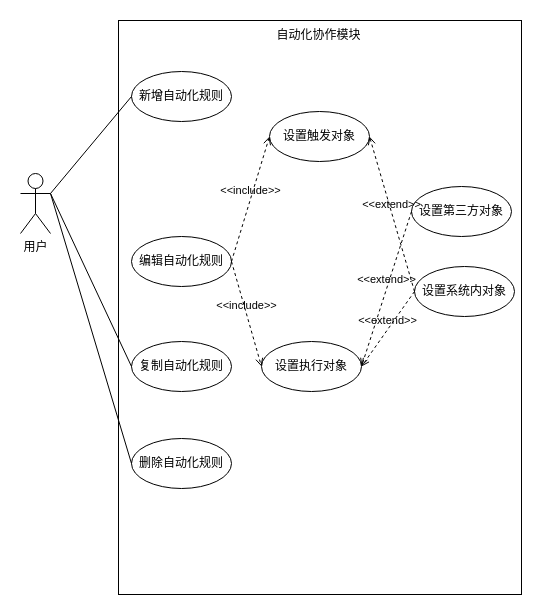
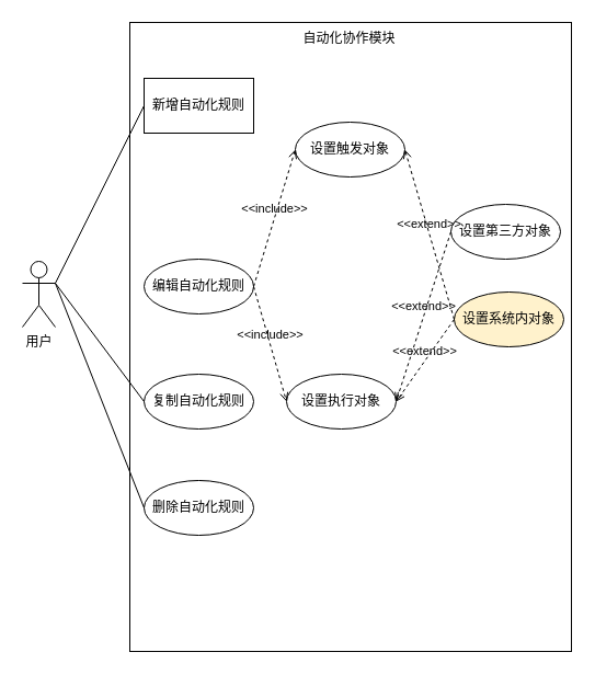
  <mxCell id="0" />
  <mxCell id="1" parent="0" />
- <mxCell id="2" value="用户" style="shape=umlActor;verticalLabelPosition=bottom;verticalAlign=top;html=1;" parent="1" vertex="1"><mxGeometry x="20" y="173" width="30" height="60" as="geometry" /></mxCell>
+ <mxCell id="2" value="用户" style="shape=umlActor;verticalLabelPosition=bottom;verticalAlign=top;html=1;" parent="1" vertex="1"><mxGeometry x="20" y="238" width="30" height="60" as="geometry" /></mxCell>
  <mxCell id="3" value="" style="rounded=0;whiteSpace=wrap;html=1;" parent="1" vertex="1"><mxGeometry x="118" y="20" width="403" height="574" as="geometry" /></mxCell>
  <mxCell id="4" value="自动化协作模块" style="text;html=1;align=center;verticalAlign=middle;whiteSpace=wrap;rounded=0;" parent="1" vertex="1"><mxGeometry x="269" y="20" width="99" height="30" as="geometry" /></mxCell>
  <mxCell id="5" value="编辑自动化规则" style="ellipse;whiteSpace=wrap;html=1;" parent="1" vertex="1"><mxGeometry x="131" y="236" width="100" height="50" as="geometry" /></mxCell>
- <mxCell id="6" value="新增自动化规则" style="ellipse;whiteSpace=wrap;html=1;" parent="1" vertex="1"><mxGeometry x="131" y="71" width="100" height="50" as="geometry" /></mxCell>
+ <mxCell id="6" value="新增自动化规则" style="whiteSpace=wrap;html=1;rounded=0;" parent="1" vertex="1"><mxGeometry x="131" y="71" width="100" height="50" as="geometry" /></mxCell>
  <mxCell id="7" value="删除自动化规则" style="ellipse;whiteSpace=wrap;html=1;" parent="1" vertex="1"><mxGeometry x="131" y="438" width="100" height="50" as="geometry" /></mxCell>
  <mxCell id="8" value="复制自动化规则" style="ellipse;whiteSpace=wrap;html=1;" parent="1" vertex="1"><mxGeometry x="131" y="341" width="100" height="50" as="geometry" /></mxCell>
  <mxCell id="9" value="" style="endArrow=none;html=1;rounded=0;exitX=1;exitY=0.333;exitDx=0;exitDy=0;exitPerimeter=0;entryX=0;entryY=0.5;entryDx=0;entryDy=0;" parent="1" source="2" target="7" edge="1"><mxGeometry width="50" height="50" relative="1" as="geometry"><mxPoint x="60" y="268" as="sourcePoint" /><mxPoint x="157" y="515" as="targetPoint" /></mxGeometry></mxCell>
  <mxCell id="10" value="" style="endArrow=none;html=1;rounded=0;exitX=1;exitY=0.333;exitDx=0;exitDy=0;exitPerimeter=0;entryX=0;entryY=0.5;entryDx=0;entryDy=0;" parent="1" source="2" target="8" edge="1"><mxGeometry width="50" height="50" relative="1" as="geometry"><mxPoint x="60" y="268" as="sourcePoint" /><mxPoint x="157" y="436" as="targetPoint" /></mxGeometry></mxCell>
  <mxCell id="11" value="" style="endArrow=none;html=1;rounded=0;entryX=0;entryY=0.5;entryDx=0;entryDy=0;exitX=1;exitY=0.333;exitDx=0;exitDy=0;exitPerimeter=0;" parent="1" source="2" target="6" edge="1"><mxGeometry width="50" height="50" relative="1" as="geometry"><mxPoint x="51" y="258" as="sourcePoint" /><mxPoint x="157" y="356" as="targetPoint" /></mxGeometry></mxCell>
  <mxCell id="12" value="设置触发对象" style="ellipse;whiteSpace=wrap;html=1;" parent="1" vertex="1"><mxGeometry x="269" y="111" width="100" height="50" as="geometry" /></mxCell>
  <mxCell id="13" value="设置执行对象" style="ellipse;whiteSpace=wrap;html=1;" parent="1" vertex="1"><mxGeometry x="261" y="341" width="100" height="50" as="geometry" /></mxCell>
  <mxCell id="14" value="&amp;lt;&amp;lt;include&amp;gt;&amp;gt;" style="html=1;verticalAlign=bottom;labelBackgroundColor=none;endArrow=open;endFill=0;dashed=1;rounded=0;exitX=1;exitY=0.5;exitDx=0;exitDy=0;entryX=0;entryY=0.5;entryDx=0;entryDy=0;" parent="1" source="5" target="12" edge="1"><mxGeometry width="160" relative="1" as="geometry"><mxPoint x="237" y="287" as="sourcePoint" /><mxPoint x="397" y="287" as="targetPoint" /></mxGeometry></mxCell>
  <mxCell id="15" value="&amp;lt;&amp;lt;include&amp;gt;&amp;gt;" style="html=1;verticalAlign=bottom;labelBackgroundColor=none;endArrow=open;endFill=0;dashed=1;rounded=0;exitX=1;exitY=0.5;exitDx=0;exitDy=0;entryX=0;entryY=0.5;entryDx=0;entryDy=0;" parent="1" source="5" target="13" edge="1"><mxGeometry width="160" relative="1" as="geometry"><mxPoint x="255" y="256" as="sourcePoint" /><mxPoint x="294" y="247" as="targetPoint" /></mxGeometry></mxCell>
  <mxCell id="16" value="设置第三方对象" style="ellipse;whiteSpace=wrap;html=1;" parent="1" vertex="1"><mxGeometry x="411" y="186" width="100" height="50" as="geometry" /></mxCell>
- <mxCell id="17" value="设置系统内对象" style="ellipse;whiteSpace=wrap;html=1;" parent="1" vertex="1"><mxGeometry x="414" y="266" width="100" height="50" as="geometry" /></mxCell>
+ <mxCell id="17" value="设置系统内对象" style="ellipse;whiteSpace=wrap;html=1;fillColor=#fff2cc;" parent="1" vertex="1"><mxGeometry x="414" y="266" width="100" height="50" as="geometry" /></mxCell>
  <mxCell id="18" value="&amp;lt;&amp;lt;extend&amp;gt;&amp;gt;" style="html=1;verticalAlign=bottom;labelBackgroundColor=none;endArrow=open;endFill=0;dashed=1;rounded=0;exitX=0;exitY=0.5;exitDx=0;exitDy=0;entryX=1;entryY=0.5;entryDx=0;entryDy=0;" parent="1" source="17" target="13" edge="1"><mxGeometry width="160" relative="1" as="geometry"><mxPoint x="421" y="221" as="sourcePoint" /><mxPoint x="379" y="146" as="targetPoint" /></mxGeometry></mxCell>
  <mxCell id="19" value="&amp;lt;&amp;lt;extend&amp;gt;&amp;gt;" style="html=1;verticalAlign=bottom;labelBackgroundColor=none;endArrow=open;endFill=0;dashed=1;rounded=0;exitX=0;exitY=0.5;exitDx=0;exitDy=0;entryX=1;entryY=0.5;entryDx=0;entryDy=0;" parent="1" source="17" target="12" edge="1"><mxGeometry width="160" relative="1" as="geometry"><mxPoint x="424" y="301" as="sourcePoint" /><mxPoint x="371" y="376" as="targetPoint" /></mxGeometry></mxCell>
  <mxCell id="20" value="&amp;lt;&amp;lt;extend&amp;gt;&amp;gt;" style="html=1;verticalAlign=bottom;labelBackgroundColor=none;endArrow=open;endFill=0;dashed=1;rounded=0;exitX=0;exitY=0.5;exitDx=0;exitDy=0;entryX=1;entryY=0.5;entryDx=0;entryDy=0;" parent="1" source="16" target="13" edge="1"><mxGeometry width="160" relative="1" as="geometry"><mxPoint x="424" y="301" as="sourcePoint" /><mxPoint x="379" y="146" as="targetPoint" /></mxGeometry></mxCell>
